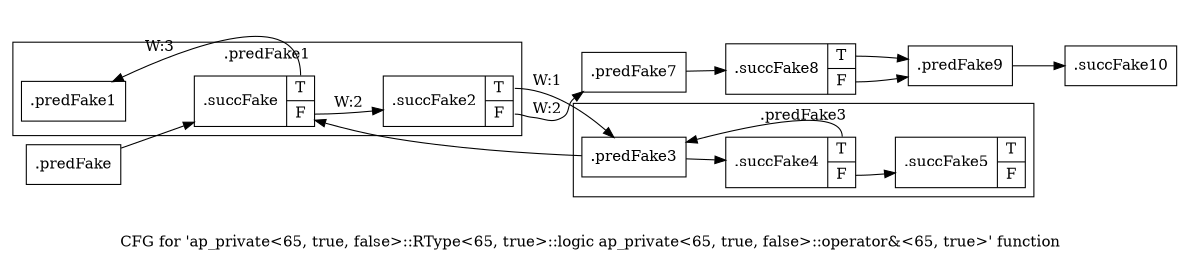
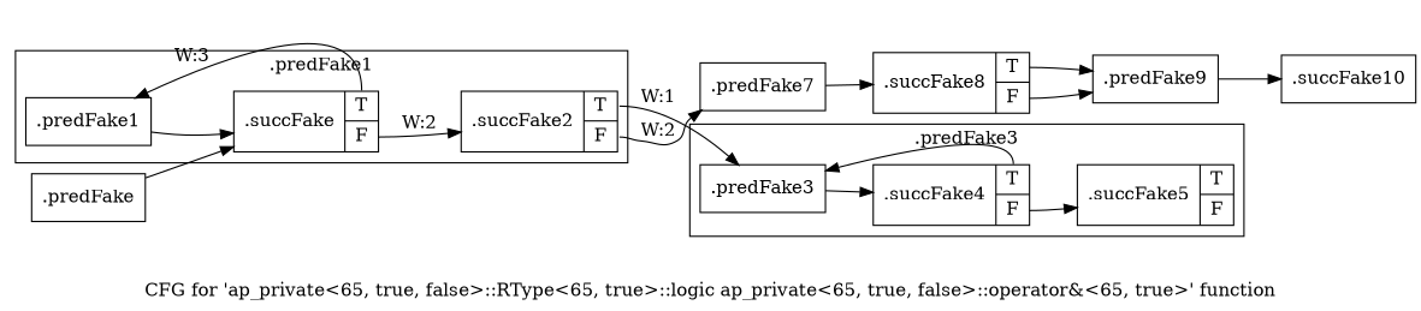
  digraph {
    label="CFG for 'ap_private\<65, true, false\>::RType\<65, true\>::logic ap_private\<65, true, false\>::operator&\<65, true\>' function"
    rankdir=LR
    node [filename="/mnt/xilinx/Vitis_HLS/2021.2/include/etc/ap_private.h" linenumber=3994 shape=record]
    edge [execusionnum=0 filename="/mnt/xilinx/Vitis_HLS/2021.2/include/etc/ap_private.h"]
    n1 [label="{.predFake3}"]
    n2 [label="{.succFake4|{<s0>T|<s1>F}}"]
    n3 [label="{.succFake5|{<s0>T|<s1>F}}"]
    n4 [label="{.predFake1}"]
    n5 [label="{.succFake|{<s0>T|<s1>F}}"]
    n6 [label="{.succFake2|{<s0>T|<s1>F}}"]
    n7 [label="{.predFake7}"]
    n8 [label="{.predFake}" filename="" linenumber=""]
    n9 [label="{.succFake8|{<s0>T|<s1>F}}"]
    n10 [label="{.predFake9}"]
    n11 [label="{.succFake10}"]
    subgraph cluster_1 {
      invocationtime=1
      label=".predFake3"
      tripcount=0
      n1
      n2
      n3
    }
    subgraph cluster_2 {
      invocationtime=1
      label=".predFake1"
      tripcount=2
      n4
      n5
      n6
    }
    n1 -> n2
    n2 -> n1 [tailport=s0]
    n2 -> n3 [tailport=s1]
-   n1 -> n5 [execusionnum=3]
+   n4 -> n5 [execusionnum=3]
    n5 -> n4 [execusionnum=2 label="W:3" tailport=s0]
    n5 -> n6 [execusionnum=1 label="W:2" tailport=s1]
    n6 -> n1 [label="W:1" tailport=s0]
    n6 -> n7 [label="W:2" tailport=s1 execusionnum="" filename=""]
    n7 -> n9
    n8 -> n5 [execusionnum=1]
    n9 -> n10 [tailport=s0 execusionnum="" filename=""]
    n9 -> n10 [tailport=s1]
    n10 -> n11
  }
